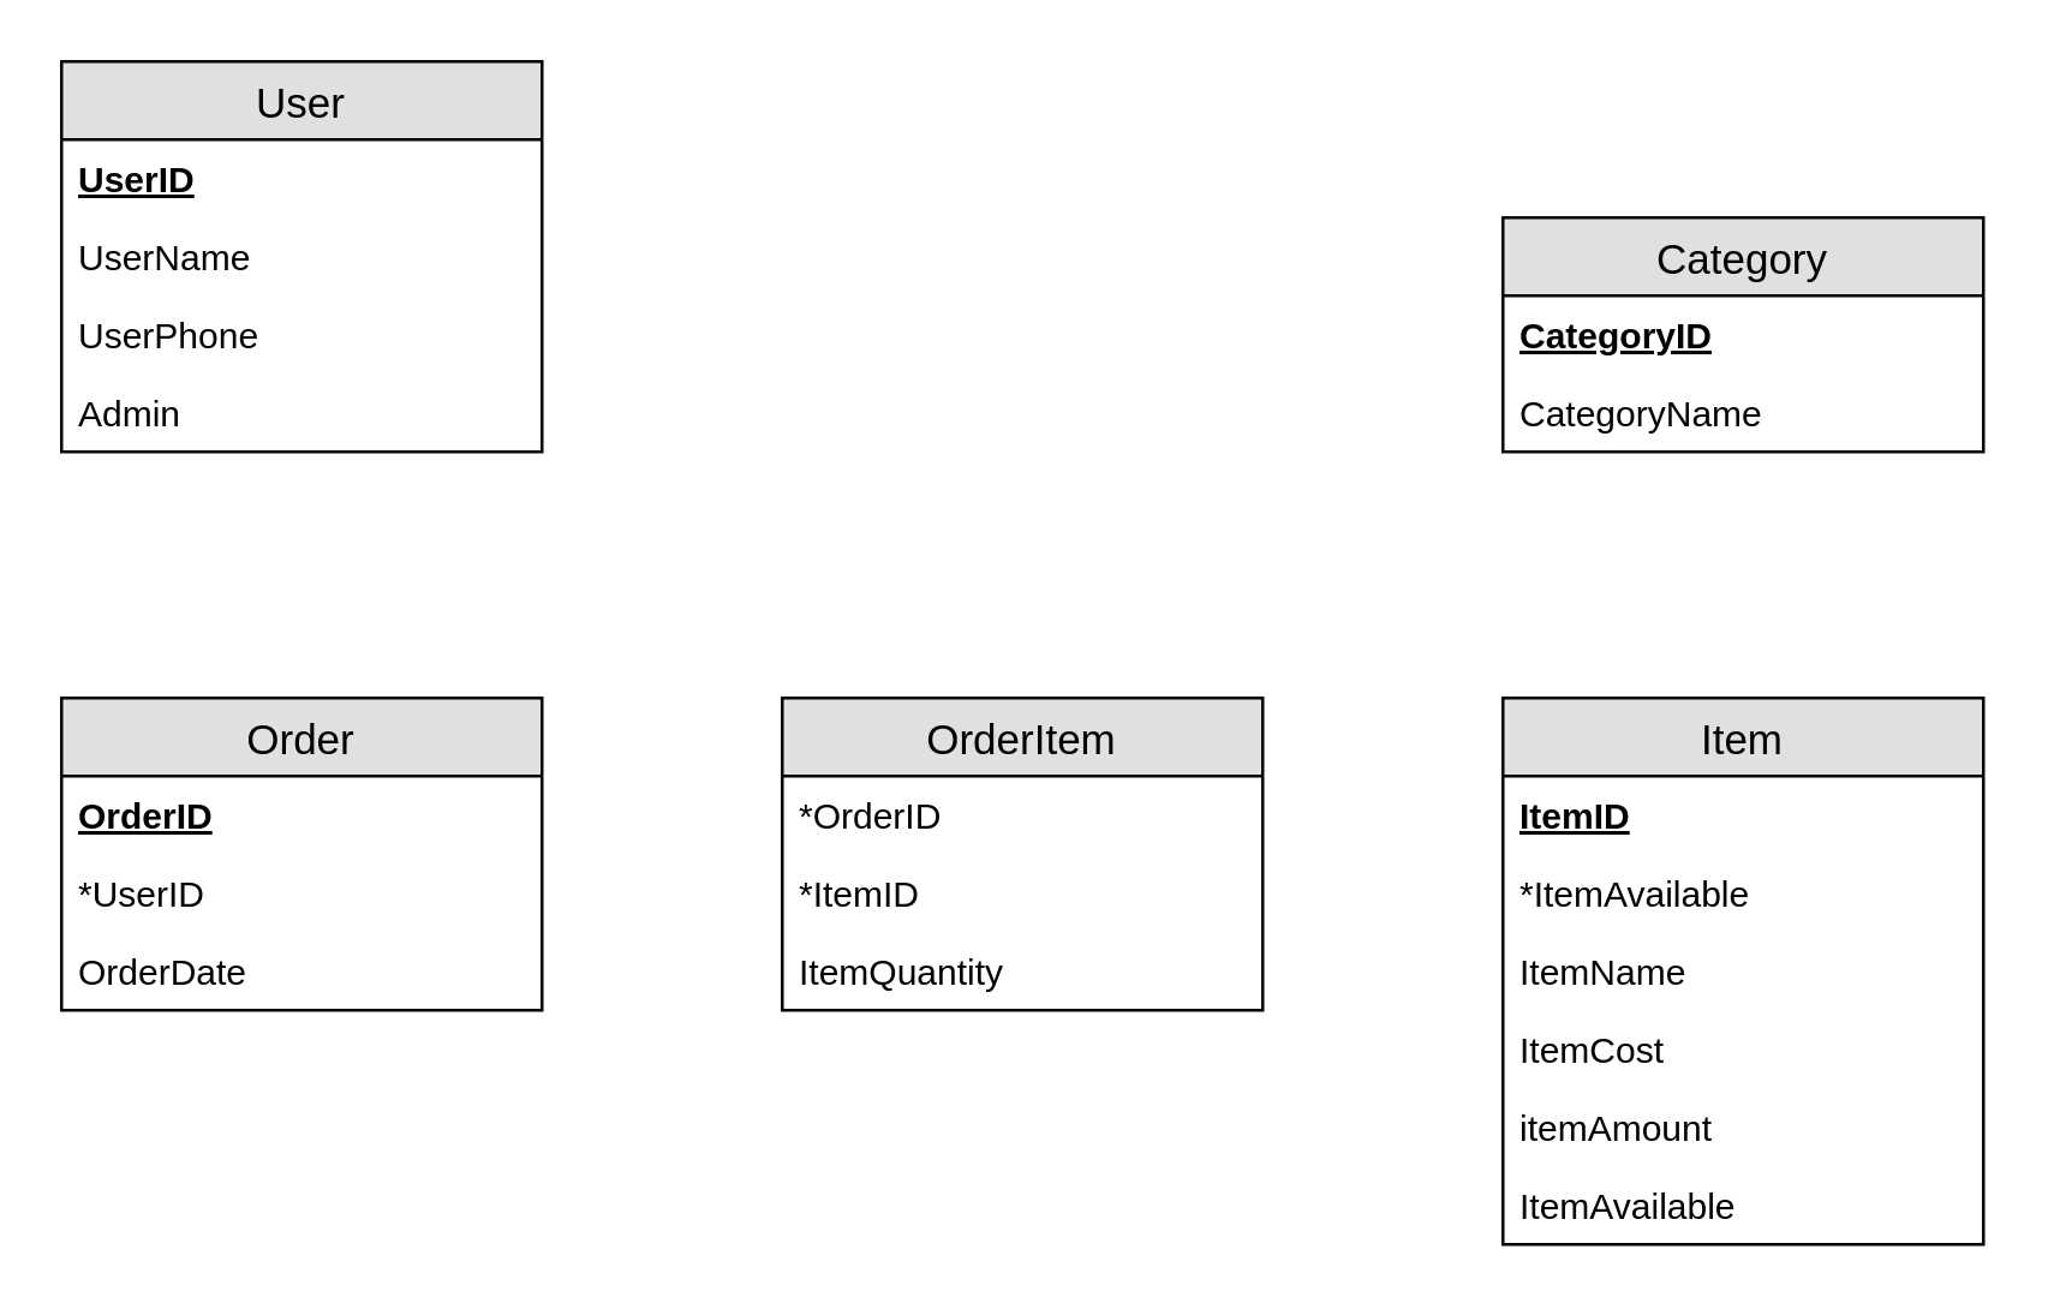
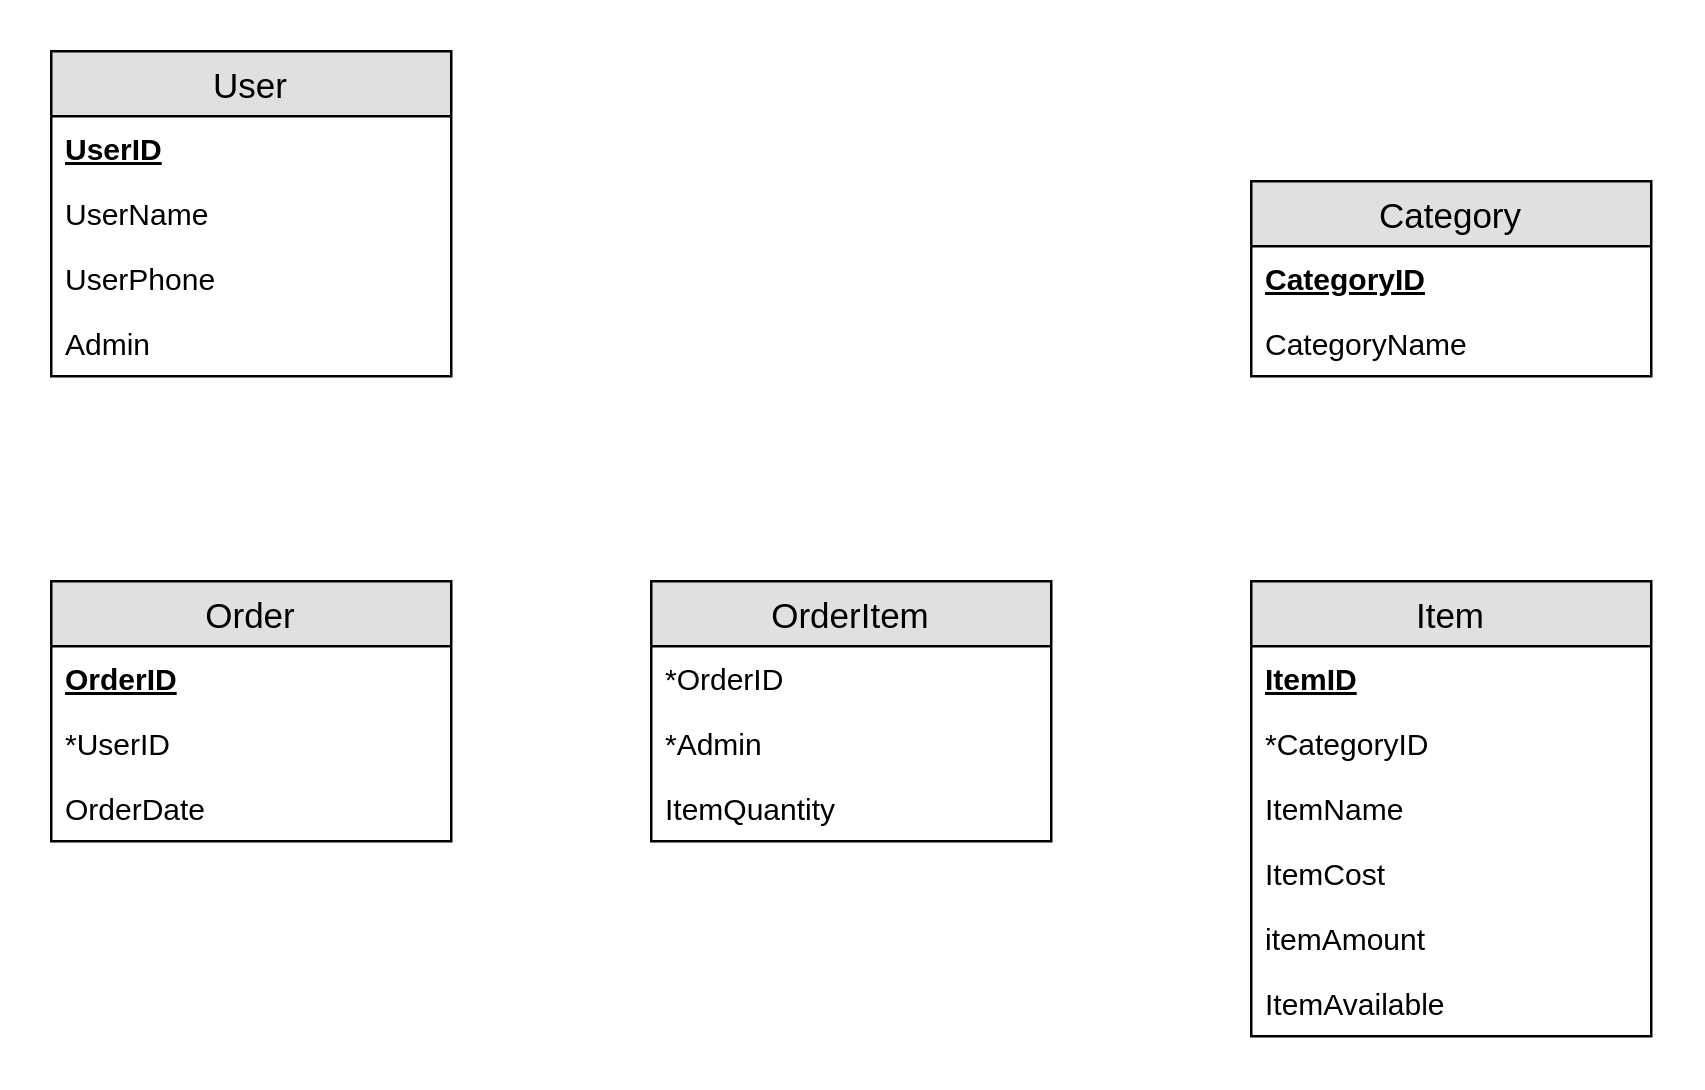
  <mxCell id="0" />
  <mxCell id="1" parent="0" />
  <mxCell id="2" value="User" style="swimlane;fontStyle=0;childLayout=stackLayout;horizontal=1;startSize=26;fillColor=#e0e0e0;horizontalStack=0;resizeParent=1;resizeParentMax=0;resizeLast=0;collapsible=1;marginBottom=0;swimlaneFillColor=#ffffff;align=center;fontSize=14;" vertex="1" parent="1"><mxGeometry x="20" y="20" width="160" height="130" as="geometry" /></mxCell>
  <mxCell id="3" value="UserID" style="text;strokeColor=none;fillColor=none;spacingLeft=4;spacingRight=4;overflow=hidden;rotatable=0;points=[[0,0.5],[1,0.5]];portConstraint=eastwest;fontSize=12;fontStyle=5" vertex="1" parent="2"><mxGeometry y="26" width="160" height="26" as="geometry" /></mxCell>
  <mxCell id="4" value="UserName" style="text;strokeColor=none;fillColor=none;spacingLeft=4;spacingRight=4;overflow=hidden;rotatable=0;points=[[0,0.5],[1,0.5]];portConstraint=eastwest;fontSize=12;" vertex="1" parent="2"><mxGeometry y="52" width="160" height="26" as="geometry" /></mxCell>
  <mxCell id="5" value="UserPhone" style="text;strokeColor=none;fillColor=none;spacingLeft=4;spacingRight=4;overflow=hidden;rotatable=0;points=[[0,0.5],[1,0.5]];portConstraint=eastwest;fontSize=12;" vertex="1" parent="2"><mxGeometry y="78" width="160" height="26" as="geometry" /></mxCell>
  <mxCell id="6" value="Admin" style="text;strokeColor=none;fillColor=none;spacingLeft=4;spacingRight=4;overflow=hidden;rotatable=0;points=[[0,0.5],[1,0.5]];portConstraint=eastwest;fontSize=12;" vertex="1" parent="2"><mxGeometry y="104" width="160" height="26" as="geometry" /></mxCell>
  <mxCell id="7" value="Category" style="swimlane;fontStyle=0;childLayout=stackLayout;horizontal=1;startSize=26;fillColor=#e0e0e0;horizontalStack=0;resizeParent=1;resizeParentMax=0;resizeLast=0;collapsible=1;marginBottom=0;swimlaneFillColor=#ffffff;align=center;fontSize=14;" vertex="1" parent="1"><mxGeometry x="500" y="72" width="160" height="78" as="geometry" /></mxCell>
  <mxCell id="8" value="CategoryID" style="text;strokeColor=none;fillColor=none;spacingLeft=4;spacingRight=4;overflow=hidden;rotatable=0;points=[[0,0.5],[1,0.5]];portConstraint=eastwest;fontSize=12;fontStyle=5" vertex="1" parent="7"><mxGeometry y="26" width="160" height="26" as="geometry" /></mxCell>
  <mxCell id="9" value="CategoryName" style="text;strokeColor=none;fillColor=none;spacingLeft=4;spacingRight=4;overflow=hidden;rotatable=0;points=[[0,0.5],[1,0.5]];portConstraint=eastwest;fontSize=12;" vertex="1" parent="7"><mxGeometry y="52" width="160" height="26" as="geometry" /></mxCell>
  <mxCell id="10" value="Order" style="swimlane;fontStyle=0;childLayout=stackLayout;horizontal=1;startSize=26;fillColor=#e0e0e0;horizontalStack=0;resizeParent=1;resizeParentMax=0;resizeLast=0;collapsible=1;marginBottom=0;swimlaneFillColor=#ffffff;align=center;fontSize=14;" vertex="1" parent="1"><mxGeometry x="20" y="232" width="160" height="104" as="geometry" /></mxCell>
  <mxCell id="11" value="OrderID" style="text;strokeColor=none;fillColor=none;spacingLeft=4;spacingRight=4;overflow=hidden;rotatable=0;points=[[0,0.5],[1,0.5]];portConstraint=eastwest;fontSize=12;fontStyle=5" vertex="1" parent="10"><mxGeometry y="26" width="160" height="26" as="geometry" /></mxCell>
  <mxCell id="12" value="*UserID" style="text;strokeColor=none;fillColor=none;spacingLeft=4;spacingRight=4;overflow=hidden;rotatable=0;points=[[0,0.5],[1,0.5]];portConstraint=eastwest;fontSize=12;fontStyle=0" vertex="1" parent="10"><mxGeometry y="52" width="160" height="26" as="geometry" /></mxCell>
  <mxCell id="13" value="OrderDate" style="text;strokeColor=none;fillColor=none;spacingLeft=4;spacingRight=4;overflow=hidden;rotatable=0;points=[[0,0.5],[1,0.5]];portConstraint=eastwest;fontSize=12;" vertex="1" parent="10"><mxGeometry y="78" width="160" height="26" as="geometry" /></mxCell>
  <mxCell id="14" value="Item" style="swimlane;fontStyle=0;childLayout=stackLayout;horizontal=1;startSize=26;fillColor=#e0e0e0;horizontalStack=0;resizeParent=1;resizeParentMax=0;resizeLast=0;collapsible=1;marginBottom=0;swimlaneFillColor=#ffffff;align=center;fontSize=14;" vertex="1" parent="1"><mxGeometry x="500" y="232" width="160" height="182" as="geometry" /></mxCell>
  <mxCell id="15" value="ItemID" style="text;strokeColor=none;fillColor=none;spacingLeft=4;spacingRight=4;overflow=hidden;rotatable=0;points=[[0,0.5],[1,0.5]];portConstraint=eastwest;fontSize=12;fontStyle=5" vertex="1" parent="14"><mxGeometry y="26" width="160" height="26" as="geometry" /></mxCell>
- <mxCell id="16" value="*ItemAvailable" style="text;strokeColor=none;fillColor=none;spacingLeft=4;spacingRight=4;overflow=hidden;rotatable=0;points=[[0,0.5],[1,0.5]];portConstraint=eastwest;fontSize=12;fontStyle=0" vertex="1" parent="14"><mxGeometry y="52" width="160" height="26" as="geometry" /></mxCell>
+ <mxCell id="16" value="*CategoryID" style="text;strokeColor=none;fillColor=none;spacingLeft=4;spacingRight=4;overflow=hidden;rotatable=0;points=[[0,0.5],[1,0.5]];portConstraint=eastwest;fontSize=12;fontStyle=0" vertex="1" parent="14"><mxGeometry y="52" width="160" height="26" as="geometry" /></mxCell>
  <mxCell id="17" value="ItemName" style="text;strokeColor=none;fillColor=none;spacingLeft=4;spacingRight=4;overflow=hidden;rotatable=0;points=[[0,0.5],[1,0.5]];portConstraint=eastwest;fontSize=12;" vertex="1" parent="14"><mxGeometry y="78" width="160" height="26" as="geometry" /></mxCell>
  <mxCell id="18" value="ItemCost" style="text;strokeColor=none;fillColor=none;spacingLeft=4;spacingRight=4;overflow=hidden;rotatable=0;points=[[0,0.5],[1,0.5]];portConstraint=eastwest;fontSize=12;" vertex="1" parent="14"><mxGeometry y="104" width="160" height="26" as="geometry" /></mxCell>
  <mxCell id="19" value="itemAmount" style="text;strokeColor=none;fillColor=none;spacingLeft=4;spacingRight=4;overflow=hidden;rotatable=0;points=[[0,0.5],[1,0.5]];portConstraint=eastwest;fontSize=12;" vertex="1" parent="14"><mxGeometry y="130" width="160" height="26" as="geometry" /></mxCell>
  <mxCell id="20" value="ItemAvailable" style="text;strokeColor=none;fillColor=none;spacingLeft=4;spacingRight=4;overflow=hidden;rotatable=0;points=[[0,0.5],[1,0.5]];portConstraint=eastwest;fontSize=12;" vertex="1" parent="14"><mxGeometry y="156" width="160" height="26" as="geometry" /></mxCell>
  <mxCell id="21" value="OrderItem" style="swimlane;fontStyle=0;childLayout=stackLayout;horizontal=1;startSize=26;fillColor=#e0e0e0;horizontalStack=0;resizeParent=1;resizeParentMax=0;resizeLast=0;collapsible=1;marginBottom=0;swimlaneFillColor=#ffffff;align=center;fontSize=14;" vertex="1" parent="1"><mxGeometry x="260" y="232" width="160" height="104" as="geometry" /></mxCell>
  <mxCell id="22" value="*OrderID" style="text;strokeColor=none;fillColor=none;spacingLeft=4;spacingRight=4;overflow=hidden;rotatable=0;points=[[0,0.5],[1,0.5]];portConstraint=eastwest;fontSize=12;fontStyle=0" vertex="1" parent="21"><mxGeometry y="26" width="160" height="26" as="geometry" /></mxCell>
- <mxCell id="23" value="*ItemID" style="text;strokeColor=none;fillColor=none;spacingLeft=4;spacingRight=4;overflow=hidden;rotatable=0;points=[[0,0.5],[1,0.5]];portConstraint=eastwest;fontSize=12;fontStyle=0" vertex="1" parent="21"><mxGeometry y="52" width="160" height="26" as="geometry" /></mxCell>
+ <mxCell id="23" value="*Admin" style="text;strokeColor=none;fillColor=none;spacingLeft=4;spacingRight=4;overflow=hidden;rotatable=0;points=[[0,0.5],[1,0.5]];portConstraint=eastwest;fontSize=12;fontStyle=0" vertex="1" parent="21"><mxGeometry y="52" width="160" height="26" as="geometry" /></mxCell>
  <mxCell id="24" value="ItemQuantity" style="text;strokeColor=none;fillColor=none;spacingLeft=4;spacingRight=4;overflow=hidden;rotatable=0;points=[[0,0.5],[1,0.5]];portConstraint=eastwest;fontSize=12;" vertex="1" parent="21"><mxGeometry y="78" width="160" height="26" as="geometry" /></mxCell>
